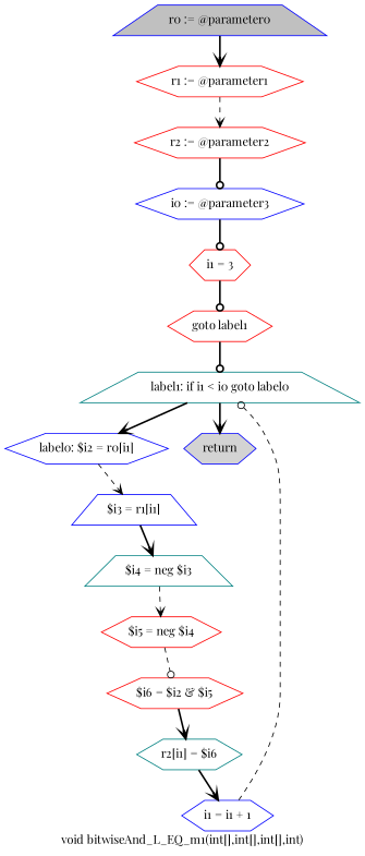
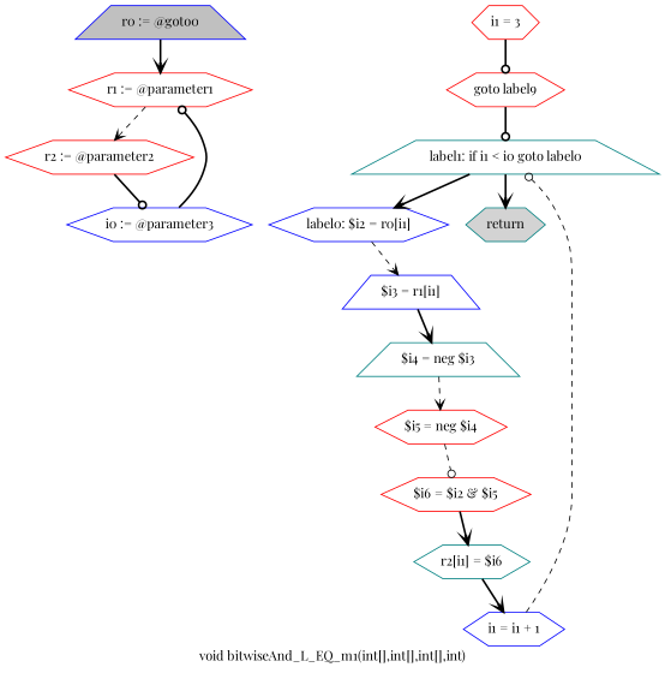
  digraph {
    fontname="Playfair Display"
    label="void bitwiseAnd_L_EQ_m1(int[],int[],int[],int)"
    node [color=blue fontname="Playfair Display" shape=hexagon]
    edge [arrowhead=vee fontname="Playfair Display" style=bold]
-   n1 [fillcolor=gray label="r0 := @parameter0" shape=trapezium style=filled]
+   n1 [fillcolor=gray label="r0 := @goto0" shape=trapezium style=filled]
    n2 [color=red label="r1 := @parameter1"]
    n3 [color=red label="r2 := @parameter2"]
    n4 [label="i0 := @parameter3"]
    n5 [color=red label="i1 = 3"]
-   n6 [color=red label="goto label1"]
+   n6 [color=red label="goto label9"]
    n7 [color=teal label="label1: if i1 < i0 goto label0" shape=trapezium]
    n8 [label="label0: $i2 = r0[i1]"]
-   n9 [fillcolor=lightgray label=return style=filled]
+   n9 [color=teal fillcolor=lightgray label=return style=filled]
    n10 [label="$i3 = r1[i1]" shape=trapezium]
    n11 [color=teal label="$i4 = neg $i3" shape=trapezium]
    n12 [color=red label="$i5 = neg $i4"]
    n13 [color=red label="$i6 = $i2 & $i5"]
    n14 [color=teal label="r2[i1] = $i6"]
    n15 [label="i1 = i1 + 1"]
    n1 -> n2
    n2 -> n3 [style=dashed]
    n3 -> n4 [arrowhead=odot]
-   n4 -> n5 [arrowhead=odot]
+   n4 -> n2 [arrowhead=odot]
    n5 -> n6 [arrowhead=odot]
    n6 -> n7 [arrowhead=odot]
    n7 -> n8
    n7 -> n9
    n8 -> n10 [style=dashed]
    n10 -> n11
    n11 -> n12 [style=dashed]
    n12 -> n13 [arrowhead=odot style=dashed]
    n13 -> n14
    n14 -> n15
    n15 -> n7 [arrowhead=odot style=dashed]
  }
